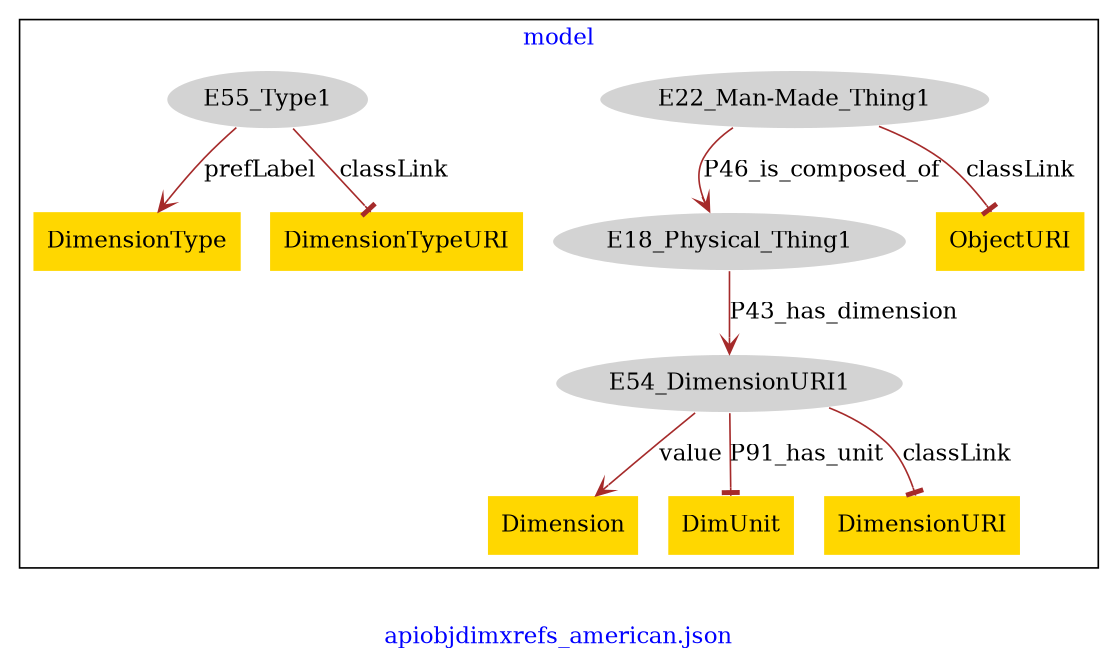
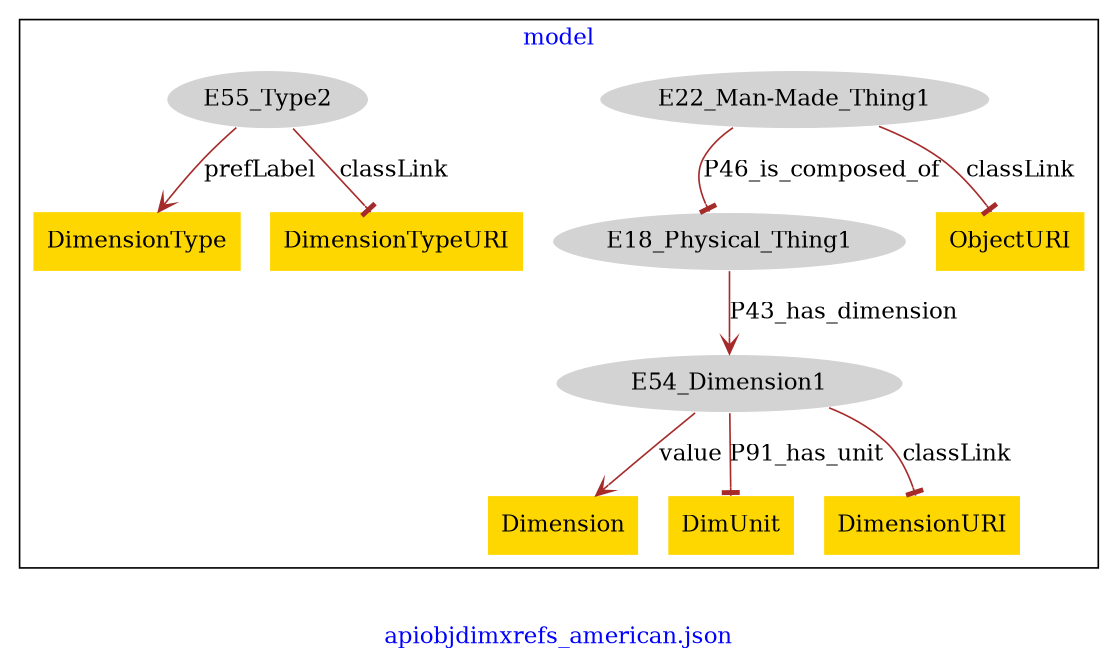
  digraph {
    fontcolor=blue
    fontname="DejaVu Serif"
    label="apiobjdimxrefs_american.json"
    remincross=true
    node [fillcolor=gold fontname="DejaVu Serif" style=filled shape=plaintext]
    edge [arrowhead=tee color=brown fontcolor=black fontname="DejaVu Serif"]
    n1 [color=white fillcolor=lightgray label=E18_Physical_Thing1 shape=""]
-   n2 [color=white fillcolor=lightgray label=E54_DimensionURI1 shape=""]
+   n2 [color=white fillcolor=lightgray label=E54_Dimension1 shape=""]
    n3 [color=white fillcolor=lightgray label="E22_Man-Made_Thing1" shape=""]
-   n4 [color=white fillcolor=lightgray label=E55_Type1 shape=""]
+   n4 [color=white fillcolor=lightgray label=E55_Type2 shape=""]
    n5 [label=Dimension]
    n6 [label=DimUnit]
    n7 [label=DimensionType]
    n8 [label=DimensionURI]
    n9 [label=DimensionTypeURI]
    n10 [label=ObjectURI]
    subgraph cluster_1 {
      label=model
      n1
      n2
      n3
      n4
      n5
      n6
      n7
      n8
      n9
      n10
    }
    n1 -> n2 [arrowhead=vee label=P43_has_dimension]
    n2 -> n5 [arrowhead=vee label=value]
    n2 -> n6 [label=P91_has_unit]
    n2 -> n8 [label=classLink]
-   n3 -> n1 [arrowhead=vee label=P46_is_composed_of]
+   n3 -> n1 [label=P46_is_composed_of]
    n3 -> n10 [label=classLink]
    n4 -> n7 [arrowhead=vee label=prefLabel]
    n4 -> n9 [label=classLink]
  }
